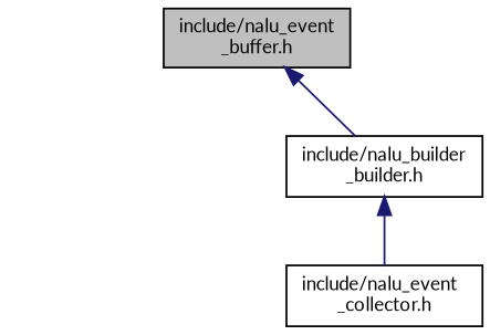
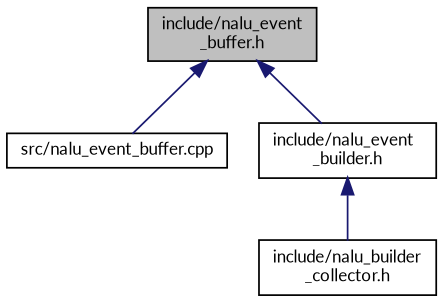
  digraph {
    fontname=Lato
    node [color=black fillcolor=white fontname=Lato fontsize=10 shape=record style=filled]
    edge [color=midnightblue dir=back fontname=Lato fontsize=10 labelfontname=Helvetica labelfontsize=10 style=solid]
    n1 [fillcolor=grey75 fontcolor=black height=0.2 label="include/nalu_event\l_buffer.h" width=0.4]
-   n3 [height=0.2 label="include/nalu_builder\l_builder.h" width=0.4]
-   n4 [height=0.2 label="include/nalu_event\l_collector.h" width=0.4]
+   n2 [height=0.2 label="src/nalu_event_buffer.cpp" width=0.4]
+   n3 [height=0.2 label="include/nalu_event\l_builder.h" width=0.4]
+   n4 [height=0.2 label="include/nalu_builder\l_collector.h" width=0.4]
+   n1 -> n2
    n1 -> n3
    n3 -> n4
  }
